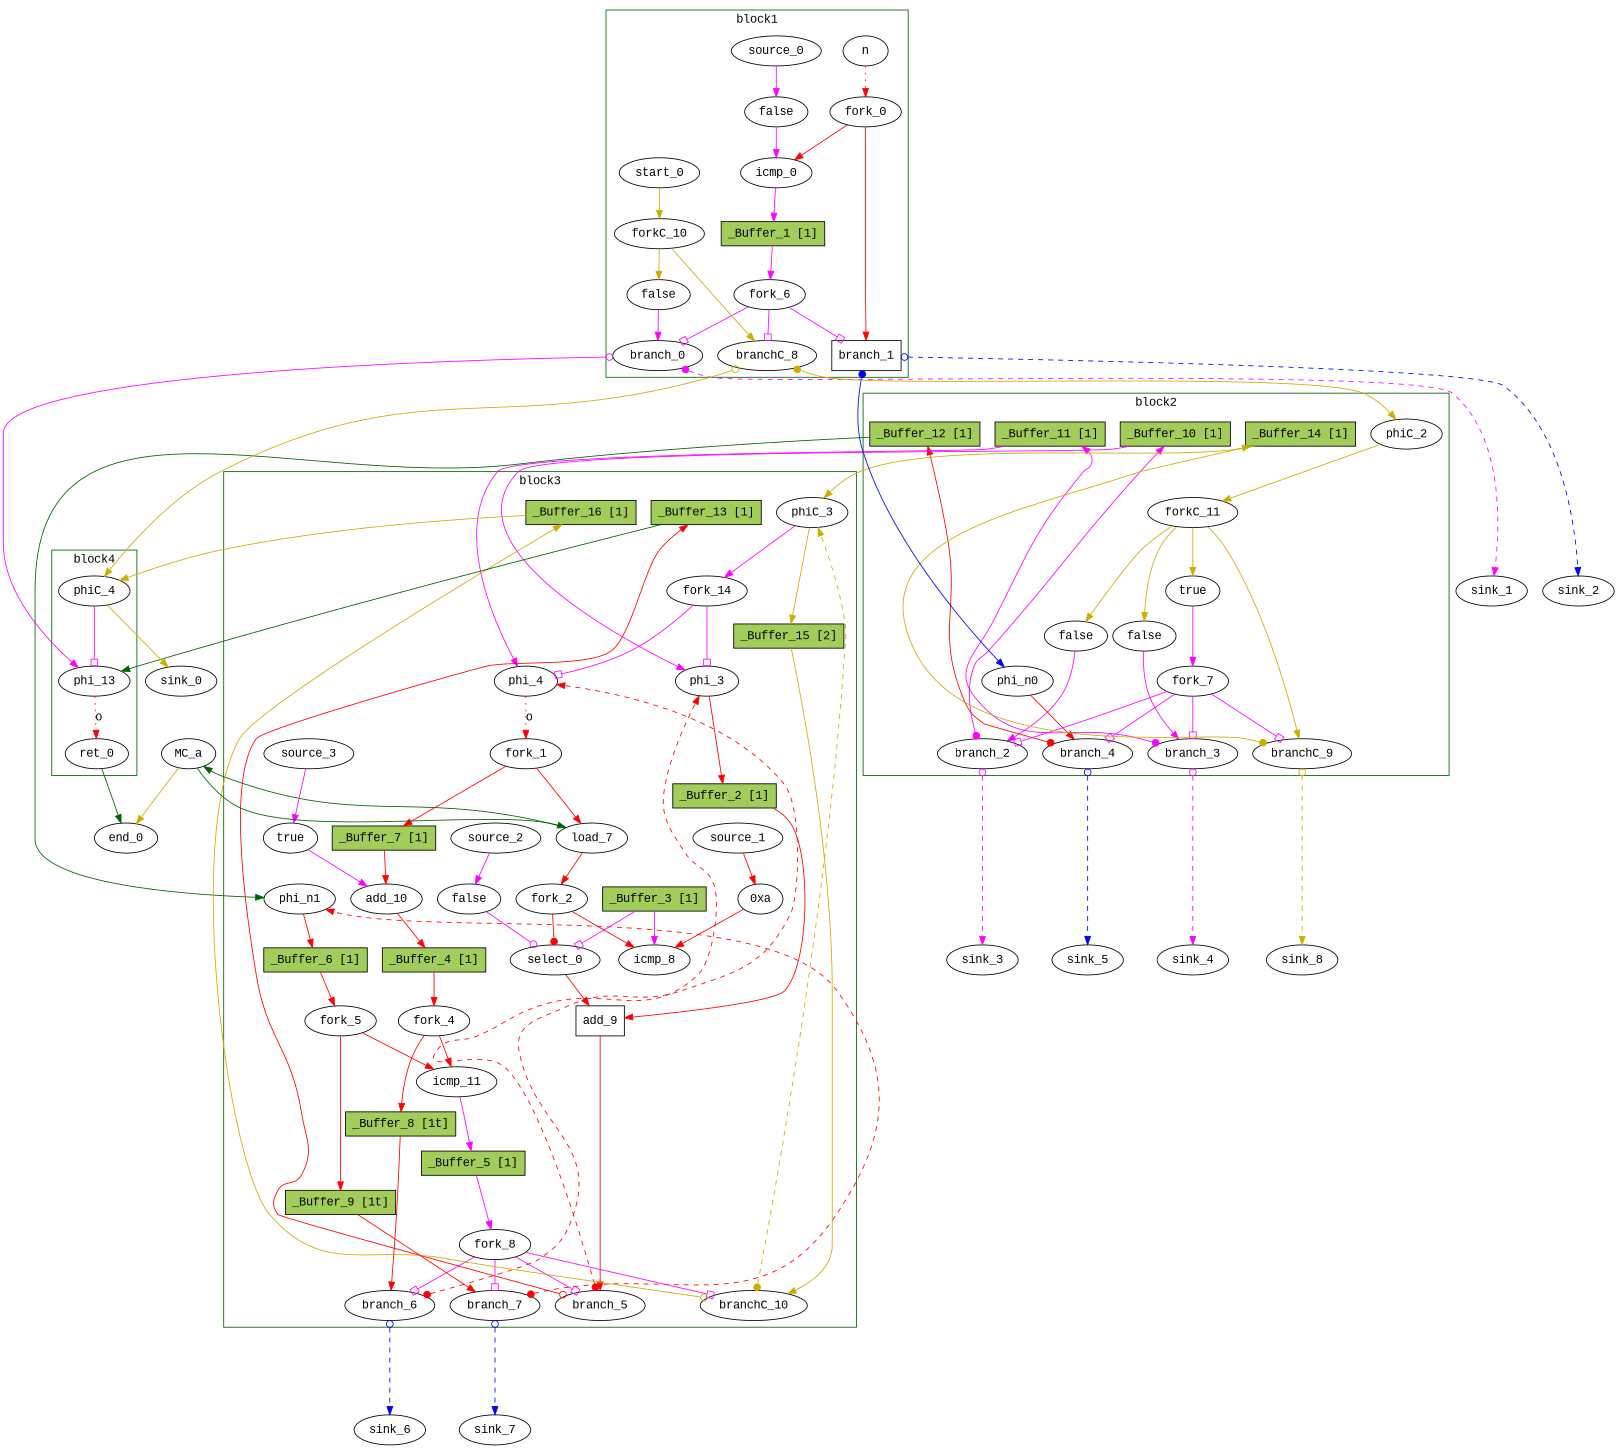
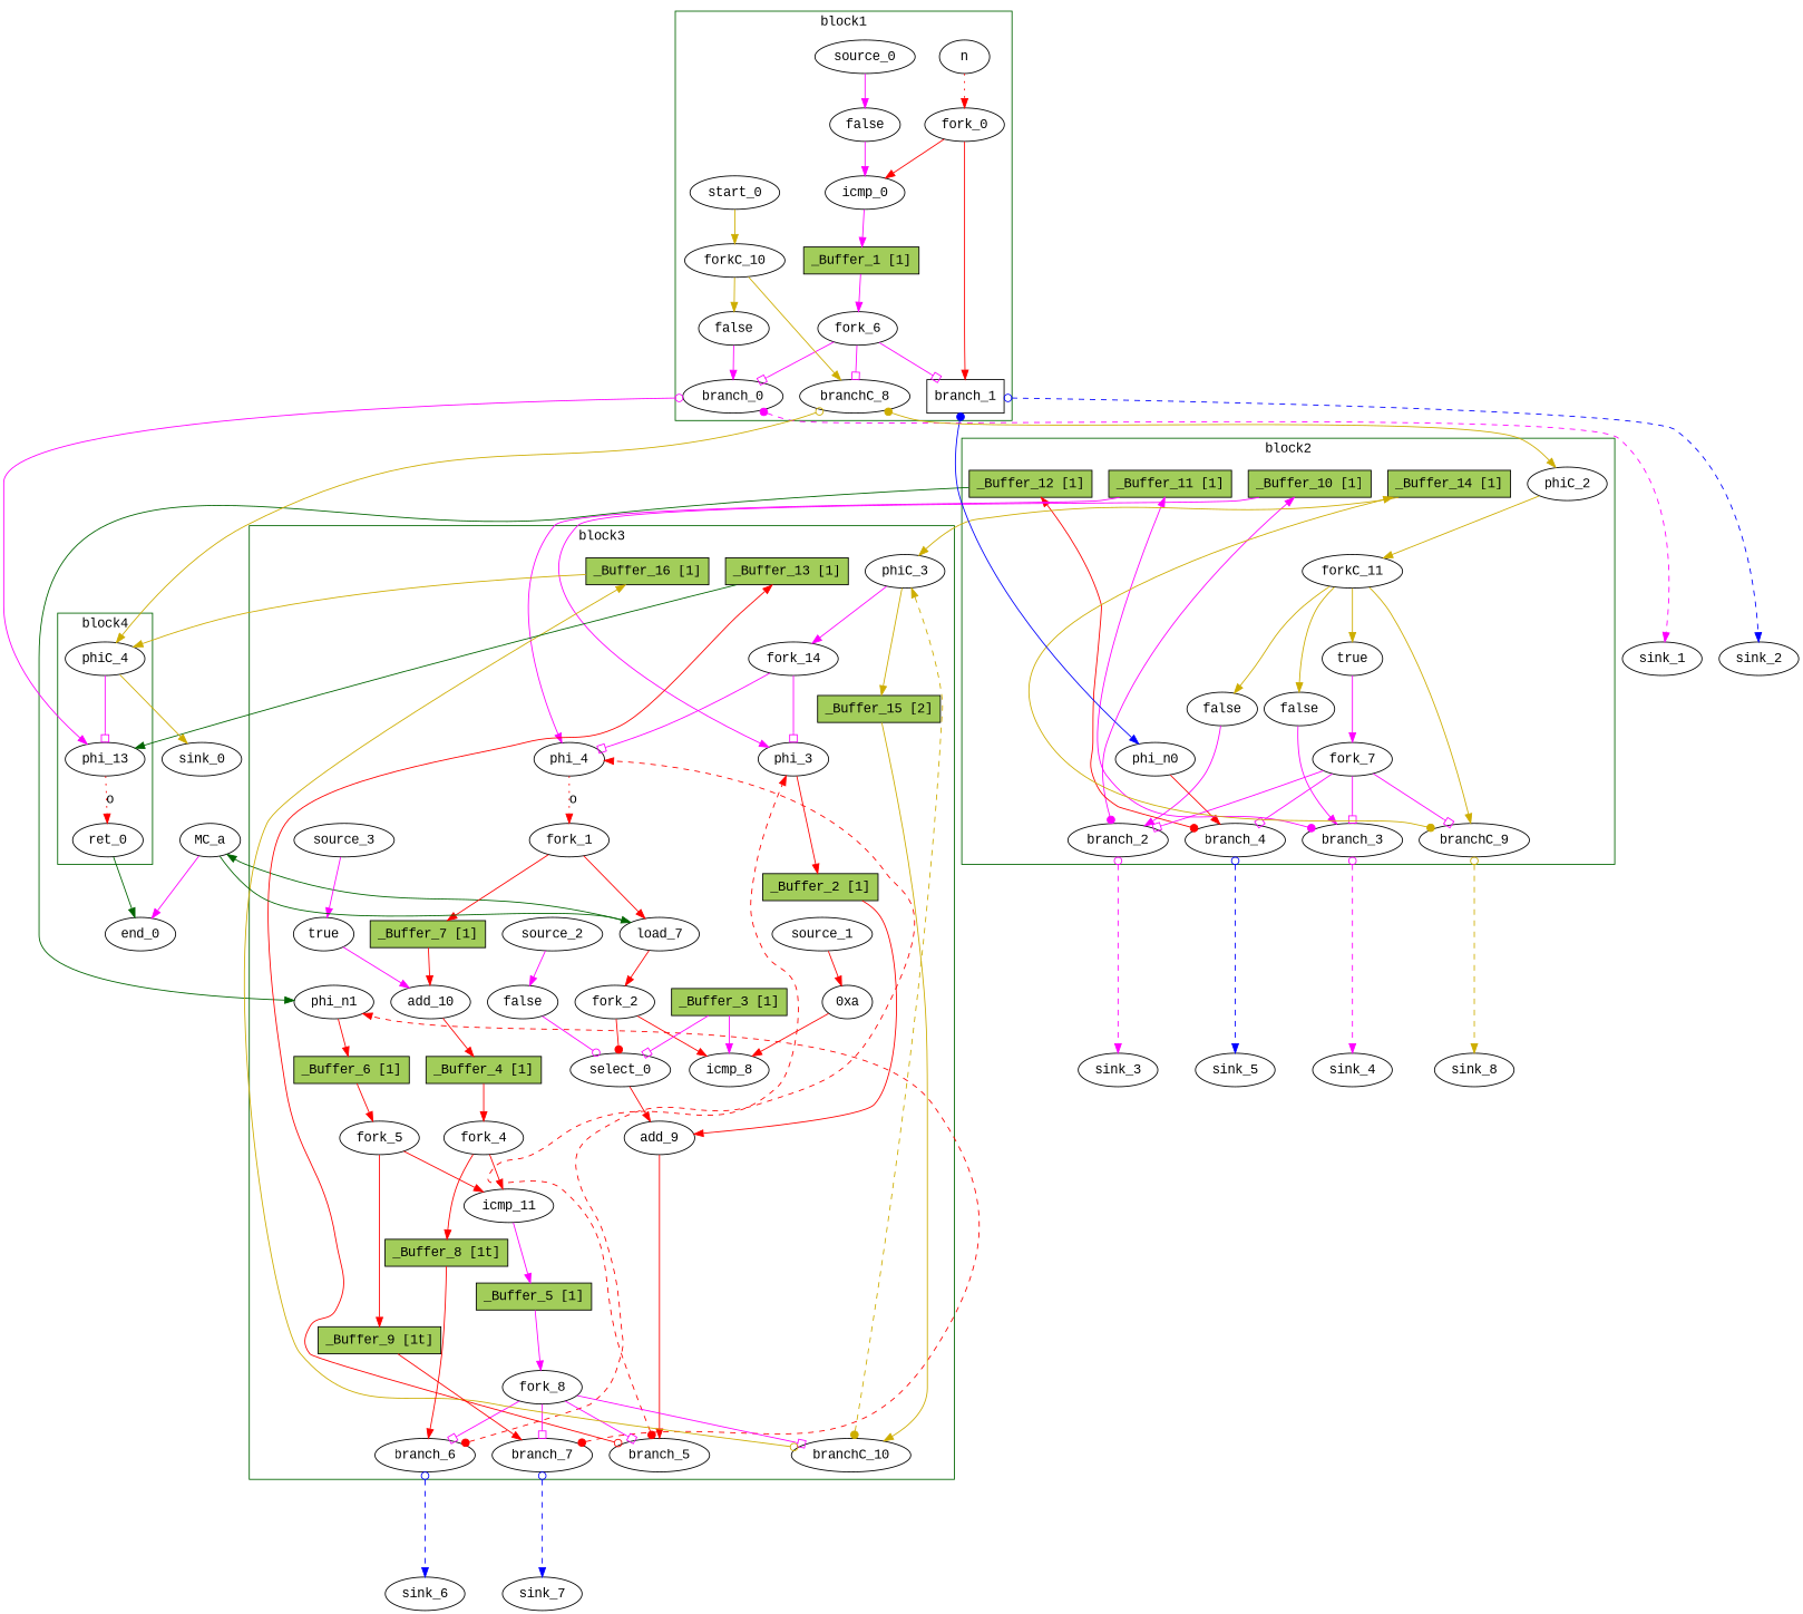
  digraph {
    fontname="Liberation Mono"
    node [bbID=3 fontname="Liberation Mono" in="in1:1" out="out1:1" shape=oval type=Buffer]
    edge [arrowhead=normal color=magenta fontname="Liberation Mono" from=out1 to=in1]
    n1 [bbID=2 label=true type=Constant value="0x1"]
    n2 [bbID=2 label=false type=Constant value="0x0"]
    n3 [bbID=2 label=false type=Constant value="0x0"]
    phi_n0 [bbID=2 in="in1:32" out="out1:32" type=Merge]
    branch_2 [bbID=2 in="in1:1 in2?:1" out="out1+:1 out2-:1" type=Branch]
    branch_3 [bbID=2 in="in1:1 in2?:1" out="out1+:1 out2-:1" type=Branch]
    branch_4 [bbID=2 in="in1:32 in2?:1" out="out1+:32 out2-:32" type=Branch]
    fork_7 [bbID=2 out="out1:1 out2:1 out3:1 out4:1" type=Fork]
    phiC_2 [bbID=2 delay=1.842 in="in1:0" out="out1:0" type=Merge]
    forkC_11 [bbID=2 in="in1:0" out="out1:0 out2:0 out3:0 out4:0" type=Fork]
    branchC_9 [bbID=2 in="in1:0 in2?:1" out="out1+:0 out2-:0" type=Branch]
    n12 [bbID=2 fillcolor=darkolivegreen3 height=0.4 label="_Buffer_10 [1]" shape=box slots=1 style=filled transparent=false]
    n13 [bbID=2 fillcolor=darkolivegreen3 height=0.4 label="_Buffer_11 [1]" shape=box slots=1 style=filled transparent=false]
    n14 [bbID=2 fillcolor=darkolivegreen3 height=0.4 in="in1:32" label="_Buffer_12 [1]" out="out1:32" shape=box slots=1 style=filled transparent=false]
    n15 [bbID=2 fillcolor=darkolivegreen3 height=0.4 in="in1:0" label="_Buffer_14 [1]" out="out1:0" shape=box slots=1 style=filled transparent=false]
    n [bbID=1 in="in1:32" out="out1:32" type=Entry]
    n17 [bbID=1 label=false type=Constant value="0x0"]
    icmp_0 [bbID=1 delay=3.42 in="in1:32 in2:32" op=icmp_sgt_op type=Operator]
    n19 [bbID=1 label=false type=Constant value="0x0"]
    fork_0 [bbID=1 in="in1:32" out="out1:32 out2:32" type=Fork]
    branch_0 [bbID=1 in="in1:1 in2?:1" out="out1+:1 out2-:1" type=Branch]
    branch_1 [bbID=1 in="in1:32 in2?:1" out="out1+:32 out2-:32" shape=box type=Branch]
    fork_6 [bbID=1 out="out1:1 out2:1 out3:1" type=Fork]
    start_0 [bbID=1 in="in1:0" out="out1:0" type=Entry]
    forkC_10 [bbID=1 in="in1:0" out="out1:0 out2:0" type=Fork]
    branchC_8 [bbID=1 in="in1:0 in2?:1" out="out1+:0 out2-:0" type=Branch]
    source_0 [bbID=1 type=Source in=""]
    n28 [bbID=1 fillcolor=darkolivegreen3 height=0.4 label="_Buffer_1 [1]" shape=box slots=1 style=filled transparent=false]
    phi_3 [delay=1.918 in="in1?:1 in2:32 in3:32" out="out1:32" type=Mux]
    phi_4 [delay=1.918 in="in1?:1 in2:31 in3:31" out="out1:31" type=Mux]
    load_7 [delay=1.503 in="in1:32 in2:31" latency=2 offset=0 op=mc_load_op out="out1:32 out2:31" portID=0 retimingDiff=0.666667 type=Operator]
    n32 [in="in1:4" label="0xa" out="out1:4" retimingDiff=0.666667 type=Constant value="0xa"]
    icmp_8 [delay=3.42 in="in1:32 in2:32" op=icmp_sgt_op retimingDiff=0.666667 type=Operator]
    n34 [label=false retimingDiff=1 type=Constant value="0x0"]
    select_0 [in="in1?:1 in2+:32 in3-:32" op=select_op out="out1:32" retimingDiff=1 type=Operator]
-   add_9 [delay=2.974 in="in1:32 in2:32" op=add_op out="out1:32" retimingDiff=1 shape=box type=Operator]
+   add_9 [delay=2.974 in="in1:32 in2:32" op=add_op out="out1:32" retimingDiff=1 type=Operator]
    n37 [label=true retimingDiff=0.333333 type=Constant value="0x1"]
    add_10 [delay=2.974 in="in1:31 in2:31" op=add_op out="out1:31" retimingDiff=0.333333 type=Operator]
    icmp_11 [delay=3.42 in="in1:32 in2:32" op=icmp_slt_op retimingDiff=0.666667 type=Operator]
    phi_n1 [delay=1.918 in="in1:32 in2:32" out="out1:32" type=Merge]
    fork_1 [in="in1:31" out="out1:31 out2:31" type=Fork]
    fork_2 [in="in1:32" out="out1:32 out2:32" retimingDiff=0.666667 type=Fork]
    fork_4 [in="in1:31" out="out1:31 out2:31" retimingDiff=0.666667 type=Fork]
    fork_5 [in="in1:32" out="out1:32 out2:32" retimingDiff=0.666667 type=Fork]
    branch_5 [in="in1:32 in2?:1" out="out1+:32 out2-:32" retimingDiff=1 type=Branch]
    branch_6 [in="in1:31 in2?:1" out="out1+:31 out2-:31" retimingDiff=1 type=Branch]
    branch_7 [in="in1:32 in2?:1" out="out1+:32 out2-:32" retimingDiff=1 type=Branch]
    fork_8 [out="out1:1 out2:1 out3:1 out4:1" retimingDiff=1 type=Fork]
    phiC_3 [delay=1.842 in="in1:0 in2:0" out="out1:0 out2?:1" type=CntrlMerge]
    branchC_10 [in="in1:0 in2?:1" out="out1+:0 out2-:0" retimingDiff=1 type=Branch]
    source_1 [out="out1:4" retimingDiff=0.666667 type=Source in=""]
    source_2 [retimingDiff=1 type=Source in=""]
    source_3 [retimingDiff=0.333333 type=Source in=""]
    fork_14 [out="out1:1 out2:1" type=Fork]
    n55 [fillcolor=darkolivegreen3 height=0.4 in="in1:32" label="_Buffer_2 [1]" out="out1:32" shape=box slots=1 style=filled transparent=false]
    n56 [fillcolor=darkolivegreen3 height=0.4 label="_Buffer_3 [1]" shape=box slots=1 style=filled transparent=false]
    n57 [fillcolor=darkolivegreen3 height=0.4 in="in1:31" label="_Buffer_4 [1]" out="out1:31" shape=box slots=1 style=filled transparent=false]
    n58 [fillcolor=darkolivegreen3 height=0.4 label="_Buffer_5 [1]" shape=box slots=1 style=filled transparent=false]
    n59 [fillcolor=darkolivegreen3 height=0.4 in="in1:32" label="_Buffer_6 [1]" out="out1:32" shape=box slots=1 style=filled transparent=false]
    n60 [fillcolor=darkolivegreen3 height=0.4 in="in1:31" label="_Buffer_7 [1]" out="out1:31" shape=box slots=1 style=filled transparent=false]
    n61 [fillcolor=darkolivegreen3 height=0.4 in="in1:31" label="_Buffer_8 [1t]" out="out1:31" shape=box slots=1 style=filled transparent=true]
    n62 [fillcolor=darkolivegreen3 height=0.4 in="in1:32" label="_Buffer_9 [1t]" out="out1:32" shape=box slots=1 style=filled transparent=true]
    n63 [fillcolor=darkolivegreen3 height=0.4 in="in1:32" label="_Buffer_13 [1]" out="out1:32" shape=box slots=1 style=filled transparent=false]
    n64 [fillcolor=darkolivegreen3 height=0.4 in="in1:0" label="_Buffer_15 [2]" out="out1:0" shape=box slots=2 style=filled transparent=false]
    n65 [fillcolor=darkolivegreen3 height=0.4 in="in1:0" label="_Buffer_16 [1]" out="out1:0" shape=box slots=1 style=filled transparent=false]
    phi_13 [bbID=4 delay=1.918 in="in1?:1 in2:32 in3:32" out="out1:32" type=Mux]
    ret_0 [bbID=4 in="in1:32" op=ret_op out="out1:32" type=Operator]
    phiC_4 [bbID=4 delay=1.842 in="in1:0 in2:0" out="out1:0 out2?:1" type=CntrlMerge]
    sink_1 [bbID=0 type=Sink out=""]
    sink_2 [bbID=0 in="in1:32" type=Sink out=""]
    sink_3 [bbID=0 type=Sink out=""]
    sink_4 [bbID=0 type=Sink out=""]
    sink_5 [bbID=0 in="in1:32" type=Sink out=""]
    sink_8 [bbID=0 in="in1:0" type=Sink out=""]
    MC_a [bbID=0 bbcount=0 in="in1:31*l0a" ldcount=1 memory=a out="out1:32*l0d out2:0*e" stcount=0 type=MC shape=""]
    sink_6 [bbID=0 in="in1:31" type=Sink out=""]
    sink_7 [bbID=0 in="in1:32" type=Sink out=""]
    end_0 [bbID=0 in="in1:0*e in2:32" out="out1:32" type=Exit]
    sink_0 [bbID=0 in="in1:0" type=Sink out=""]
    subgraph cluster_1 {
      color=darkgreen
      label=block2
      n1
      n2
      n3
      phi_n0
      branch_2
      branch_3
      branch_4
      fork_7
      phiC_2
      forkC_11
      branchC_9
      n12
      n13
      n14
      n15
    }
    subgraph cluster_2 {
      color=darkgreen
      label=block1
      n
      n17
      icmp_0
      n19
      fork_0
      branch_0
      branch_1
      fork_6
      start_0
      forkC_10
      branchC_8
      source_0
      n28
    }
    subgraph cluster_3 {
      color=darkgreen
      label=block3
      phi_3
      phi_4
      load_7
      n32
      icmp_8
      n34
      select_0
      add_9
      n37
      add_10
      icmp_11
      phi_n1
      fork_1
      fork_2
      fork_4
      fork_5
      branch_5
      branch_6
      branch_7
      fork_8
      phiC_3
      branchC_10
      source_1
      source_2
      source_3
      fork_14
      n55
      n56
      n57
      n58
      n59
      n60
      n61
      n62
      n63
      n64
      n65
    }
    subgraph cluster_4 {
      color=darkgreen
      label=block4
      phi_13
      ret_0
      phiC_4
    }
    n1 -> fork_7
    n2 -> branch_2
    n3 -> branch_3
    phi_n0 -> branch_4 [color=red]
    branch_2 -> n12 [arrowtail=dot constraint=false dir=both]
    branch_2 -> sink_3 [arrowtail=odot dir=both from=out2 minlen=3 style=dashed]
    branch_3 -> n13 [arrowtail=dot constraint=false dir=both]
    branch_3 -> sink_4 [arrowtail=odot dir=both from=out2 minlen=3 style=dashed]
    branch_4 -> n14 [arrowtail=dot color=red constraint=false dir=both]
    branch_4 -> sink_5 [arrowtail=odot color=blue dir=both from=out2 minlen=3 style=dashed]
    fork_7 -> branch_2 [arrowhead=obox from=out3 to=in2]
    fork_7 -> branch_3 [arrowhead=obox from=out2 to=in2]
    fork_7 -> branch_4 [arrowhead=obox to=in2]
    fork_7 -> branchC_9 [arrowhead=obox from=out4 to=in2]
    phiC_2 -> forkC_11 [color=gold3]
    forkC_11 -> n1 [color=gold3 from=out4]
    forkC_11 -> n2 [color=gold3]
    forkC_11 -> n3 [color=gold3 from=out2]
    forkC_11 -> branchC_9 [color=gold3 from=out3]
    branchC_9 -> n15 [arrowtail=dot color=gold3 constraint=false dir=both]
    branchC_9 -> sink_8 [arrowtail=odot color=gold3 dir=both from=out2 minlen=3 style=dashed]
    n12 -> phi_3 [to=in2]
    n13 -> phi_4 [to=in2]
    n14 -> phi_n1 [color=darkgreen]
    n15 -> phiC_3 [color=gold3]
    n -> fork_0 [color=red style=dotted]
    n17 -> icmp_0 [to=in2]
    icmp_0 -> n28
    n19 -> branch_0
    fork_0 -> icmp_0 [color=red]
    fork_0 -> branch_1 [color=red from=out2]
    branch_0 -> phi_13 [arrowtail=odot dir=both from=out2 to=in2]
    branch_0 -> sink_1 [arrowtail=dot dir=both minlen=3 style=dashed]
    branch_1 -> phi_n0 [arrowtail=dot color=blue dir=both]
    branch_1 -> sink_2 [arrowtail=odot color=blue dir=both from=out2 minlen=3 style=dashed]
    fork_6 -> branch_0 [arrowhead=obox from=out2 to=in2]
    fork_6 -> branch_1 [arrowhead=obox to=in2]
    fork_6 -> branchC_8 [arrowhead=obox from=out3 to=in2]
    start_0 -> forkC_10 [color=gold3]
    forkC_10 -> n19 [color=gold3]
    forkC_10 -> branchC_8 [color=gold3 from=out2]
    branchC_8 -> phiC_2 [arrowtail=dot color=gold3 dir=both]
    branchC_8 -> phiC_4 [arrowtail=odot color=gold3 dir=both from=out2]
    source_0 -> n17
    n28 -> fork_6
    phi_3 -> n55 [color=red]
    phi_4 -> fork_1 [color=red label=o slots=1 style=dotted transparent=true]
    load_7 -> fork_2 [color=red]
    load_7 -> MC_a [color=darkgreen from=out2]
    n32 -> icmp_8 [color=red to=in2]
    n34 -> select_0 [arrowhead=odot to=in3]
    select_0 -> add_9 [color=red to=in2]
    add_9 -> branch_5 [color=red]
    n37 -> add_10 [to=in2]
    add_10 -> n57 [color=red]
    icmp_11 -> n58
    phi_n1 -> n59 [color=red]
    fork_1 -> load_7 [color=red from=out2 to=in2]
    fork_1 -> n60 [color=red]
    fork_2 -> icmp_8 [color=red]
    fork_2 -> select_0 [arrowhead=dot color=red from=out2 to=in2]
    fork_4 -> icmp_11 [color=red]
    fork_4 -> n61 [color=red from=out2]
    fork_5 -> icmp_11 [color=red to=in2]
    fork_5 -> n62 [color=red from=out2]
    branch_5 -> phi_3 [arrowtail=dot color=red constraint=false dir=both minlen=3 style=dashed to=in3]
    branch_5 -> n63 [arrowtail=odot color=red constraint=false dir=both from=out2]
    branch_6 -> phi_4 [arrowtail=dot color=red constraint=false dir=both minlen=3 style=dashed to=in3]
    branch_6 -> sink_6 [arrowtail=odot color=blue dir=both from=out2 minlen=3 style=dashed]
    branch_7 -> phi_n1 [arrowtail=dot color=red constraint=false dir=both minlen=3 style=dashed to=in2]
    branch_7 -> sink_7 [arrowtail=odot color=blue dir=both from=out2 minlen=3 style=dashed]
    fork_8 -> branch_5 [arrowhead=obox from=out3 to=in2]
    fork_8 -> branch_6 [arrowhead=obox from=out2 to=in2]
    fork_8 -> branch_7 [arrowhead=obox to=in2]
    fork_8 -> branchC_10 [arrowhead=obox from=out4 to=in2]
    phiC_3 -> fork_14 [from=out2]
    phiC_3 -> n64 [color=gold3]
    branchC_10 -> phiC_3 [arrowtail=dot color=gold3 constraint=false dir=both minlen=3 style=dashed to=in2]
    branchC_10 -> n65 [arrowtail=odot color=gold3 constraint=false dir=both from=out2]
    source_1 -> n32 [color=red]
    source_2 -> n34
    source_3 -> n37
    fork_14 -> phi_3 [arrowhead=obox]
    fork_14 -> phi_4 [arrowhead=obox from=out2]
    n55 -> add_9 [color=red]
    n56 -> icmp_8
    n56 -> select_0 [arrowhead=obox]
    n57 -> fork_4 [color=red]
    n58 -> fork_8
    n59 -> fork_5 [color=red]
    n60 -> add_10 [color=red]
    n61 -> branch_6 [color=red]
    n62 -> branch_7 [color=red]
    n63 -> phi_13 [color=darkgreen to=in3]
    n64 -> branchC_10 [color=gold3]
    n65 -> phiC_4 [color=gold3 to=in2]
    phi_13 -> ret_0 [color=red label=o slots=1 style=dotted transparent=true]
    ret_0 -> end_0 [color=darkgreen to=in2]
    phiC_4 -> phi_13 [arrowhead=obox from=out2]
    phiC_4 -> sink_0 [color=gold3]
    MC_a -> load_7 [color=darkgreen]
-   MC_a -> end_0 [color=gold3 from=out2]
+   MC_a -> end_0 [from=out2]
  }
